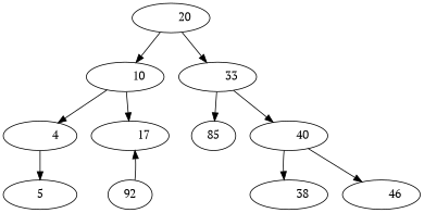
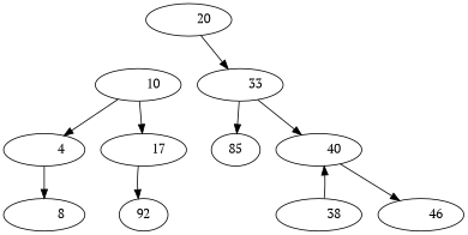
  digraph {
    fontname="PT Serif"
    node [fontname="PT Serif"]
    edge [fontname="PT Serif"]
    n1 [label="          20 "]
    n2 [label="          10 "]
    n3 [label="          33 "]
    n4 [label="           4 "]
    n5 [label="          17 "]
    n6 [label=85]
    n7 [label="          40 "]
-   n8 [label=5]
+   n8 [label="           8 "]
    n9 [label=92]
    n10 [label="          38 "]
    n11 [label="          46 "]
-   n1 -> n2
    n1 -> n3
    n2 -> n4
    n2 -> n5
    n3 -> n6
    n3 -> n7
    n4 -> n8
-   n9 -> n5
-   n7 -> n10
+   n5 -> n9
+   n10 -> n7
    n7 -> n11
  }
